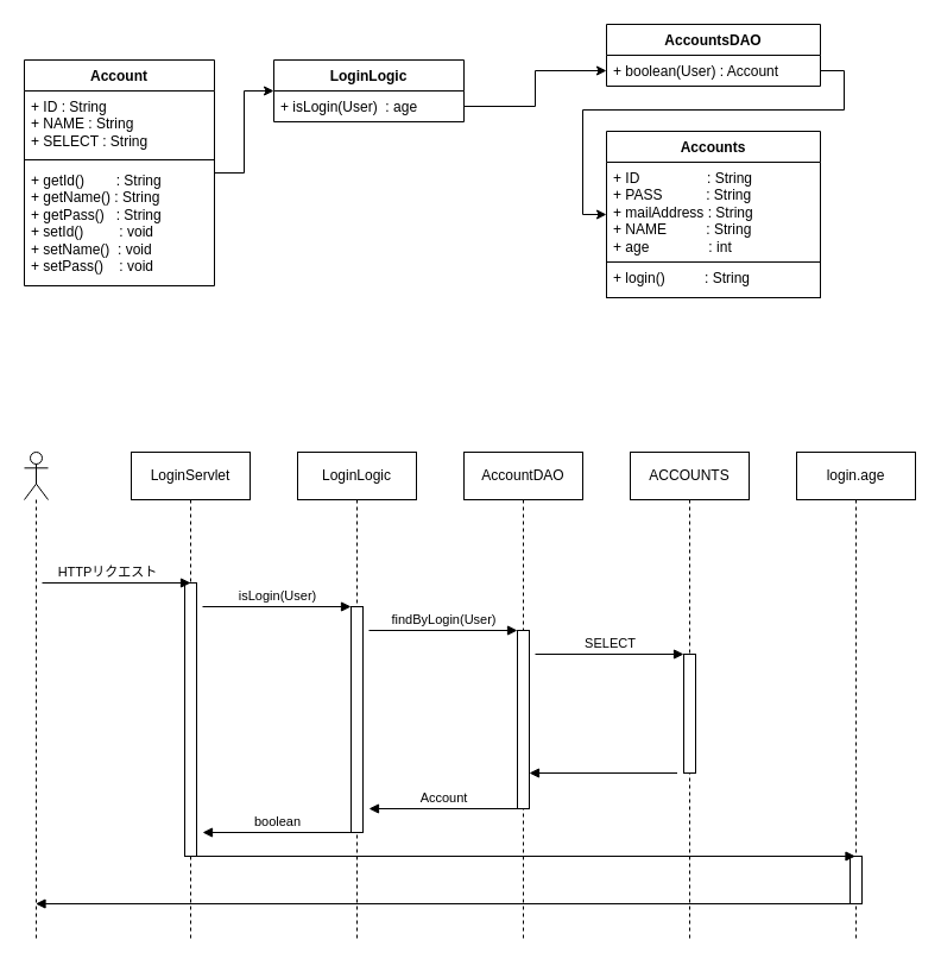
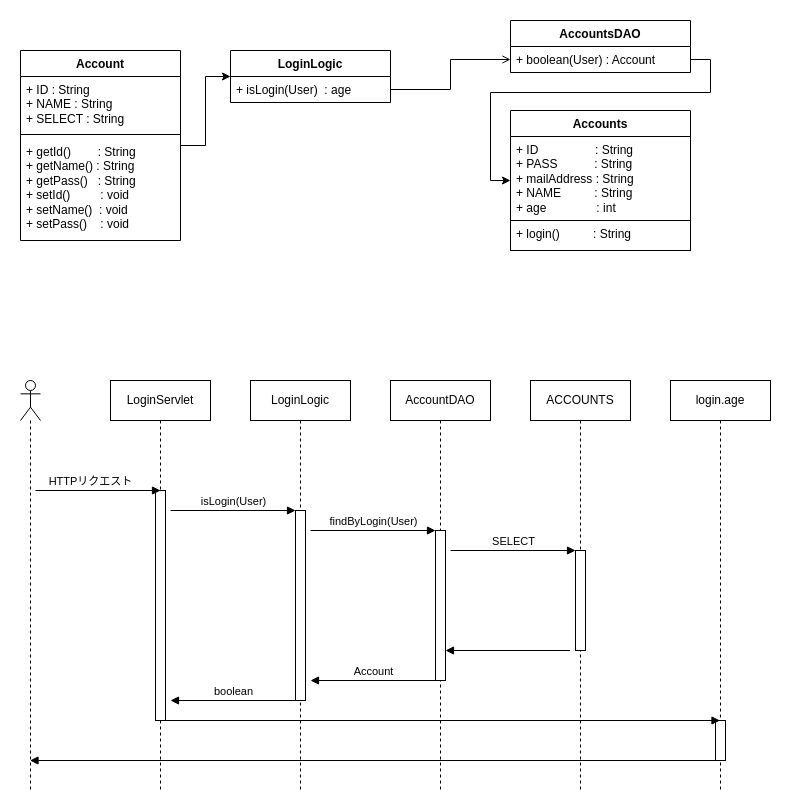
  <mxCell id="0" />
  <mxCell id="1" parent="0" />
  <mxCell id="2" style="edgeStyle=orthogonalEdgeStyle;rounded=0;orthogonalLoop=1;jettySize=auto;html=1;entryX=0;entryY=0.5;entryDx=0;entryDy=0;" edge="1" parent="1" source="3" target="7"><mxGeometry relative="1" as="geometry" /></mxCell>
  <mxCell id="3" value="Account" style="swimlane;fontStyle=1;align=center;verticalAlign=top;childLayout=stackLayout;horizontal=1;startSize=26;horizontalStack=0;resizeParent=1;resizeParentMax=0;resizeLast=0;collapsible=1;marginBottom=0;whiteSpace=wrap;html=1;" vertex="1" parent="1"><mxGeometry x="20" y="50" width="160" height="190" as="geometry" /></mxCell>
  <mxCell id="4" value="+ ID : String&lt;div&gt;+ NAME : String&lt;br&gt;&lt;/div&gt;&lt;div&gt;+ SELECT : String&lt;br&gt;&lt;/div&gt;" style="text;strokeColor=none;fillColor=none;align=left;verticalAlign=top;spacingLeft=4;spacingRight=4;overflow=hidden;rotatable=0;points=[[0,0.5],[1,0.5]];portConstraint=eastwest;whiteSpace=wrap;html=1;" vertex="1" parent="3"><mxGeometry y="26" width="160" height="54" as="geometry" /></mxCell>
  <mxCell id="5" value="" style="line;strokeWidth=1;fillColor=none;align=left;verticalAlign=middle;spacingTop=-1;spacingLeft=3;spacingRight=3;rotatable=0;labelPosition=right;points=[];portConstraint=eastwest;strokeColor=inherit;" vertex="1" parent="3"><mxGeometry y="80" width="160" height="8" as="geometry" /></mxCell>
  <mxCell id="6" value="+ getId()&amp;nbsp; &amp;nbsp; &amp;nbsp; &amp;nbsp; : String&lt;div&gt;+ getName() : String&lt;/div&gt;&lt;div&gt;+ getPass()&amp;nbsp; &amp;nbsp;: String&lt;/div&gt;&lt;div&gt;+ setId()&amp;nbsp; &amp;nbsp; &amp;nbsp; &amp;nbsp; &amp;nbsp;: void&lt;/div&gt;&lt;div&gt;+ setName()&amp;nbsp; : void&lt;/div&gt;&lt;div&gt;+ setPass()&amp;nbsp; &amp;nbsp; : void&lt;/div&gt;" style="text;strokeColor=none;fillColor=none;align=left;verticalAlign=top;spacingLeft=4;spacingRight=4;overflow=hidden;rotatable=0;points=[[0,0.5],[1,0.5]];portConstraint=eastwest;whiteSpace=wrap;html=1;" vertex="1" parent="3"><mxGeometry y="88" width="160" height="102" as="geometry" /></mxCell>
  <mxCell id="7" value="LoginLogic" style="swimlane;fontStyle=1;align=center;verticalAlign=top;childLayout=stackLayout;horizontal=1;startSize=26;horizontalStack=0;resizeParent=1;resizeParentMax=0;resizeLast=0;collapsible=1;marginBottom=0;whiteSpace=wrap;html=1;" vertex="1" parent="1"><mxGeometry x="230" y="50" width="160" height="52" as="geometry" /></mxCell>
  <mxCell id="8" value="+ isLogin(User)&amp;nbsp; : age" style="text;strokeColor=none;fillColor=none;align=left;verticalAlign=top;spacingLeft=4;spacingRight=4;overflow=hidden;rotatable=0;points=[[0,0.5],[1,0.5]];portConstraint=eastwest;whiteSpace=wrap;html=1;" vertex="1" parent="7"><mxGeometry y="26" width="160" height="26" as="geometry" /></mxCell>
  <mxCell id="9" value="AccountsDAO" style="swimlane;fontStyle=1;align=center;verticalAlign=top;childLayout=stackLayout;horizontal=1;startSize=26;horizontalStack=0;resizeParent=1;resizeParentMax=0;resizeLast=0;collapsible=1;marginBottom=0;whiteSpace=wrap;html=1;" vertex="1" parent="1"><mxGeometry x="510" y="20" width="180" height="52" as="geometry" /></mxCell>
  <mxCell id="10" value="+ boolean(User) : Account&amp;nbsp;" style="text;strokeColor=none;fillColor=none;align=left;verticalAlign=top;spacingLeft=4;spacingRight=4;overflow=hidden;rotatable=0;points=[[0,0.5],[1,0.5]];portConstraint=eastwest;whiteSpace=wrap;html=1;" vertex="1" parent="9"><mxGeometry y="26" width="180" height="26" as="geometry" /></mxCell>
  <mxCell id="11" value="Accounts" style="swimlane;fontStyle=1;align=center;verticalAlign=top;childLayout=stackLayout;horizontal=1;startSize=26;horizontalStack=0;resizeParent=1;resizeParentMax=0;resizeLast=0;collapsible=1;marginBottom=0;whiteSpace=wrap;html=1;" vertex="1" parent="1"><mxGeometry x="510" y="110" width="180" height="140" as="geometry" /></mxCell>
  <mxCell id="12" value="+ ID&amp;nbsp; &amp;nbsp; &amp;nbsp; &amp;nbsp; &amp;nbsp; &amp;nbsp; &amp;nbsp; &amp;nbsp; &amp;nbsp;: String&lt;div&gt;+ PASS&amp;nbsp; &amp;nbsp; &amp;nbsp; &amp;nbsp; &amp;nbsp; &amp;nbsp;: String&lt;/div&gt;&lt;div&gt;+ mailAddress : String&lt;/div&gt;&lt;div&gt;+ NAME&amp;nbsp; &amp;nbsp; &amp;nbsp; &amp;nbsp; &amp;nbsp; : String&lt;/div&gt;&lt;div&gt;+ age&amp;nbsp; &amp;nbsp; &amp;nbsp; &amp;nbsp; &amp;nbsp; &amp;nbsp; &amp;nbsp; &amp;nbsp;: int&lt;/div&gt;" style="text;strokeColor=none;fillColor=none;align=left;verticalAlign=top;spacingLeft=4;spacingRight=4;overflow=hidden;rotatable=0;points=[[0,0.5],[1,0.5]];portConstraint=eastwest;whiteSpace=wrap;html=1;" vertex="1" parent="11"><mxGeometry y="26" width="180" height="84" as="geometry" /></mxCell>
  <mxCell id="13" value="+ login()&amp;nbsp; &amp;nbsp; &amp;nbsp; &amp;nbsp; &amp;nbsp; : String" style="text;strokeColor=default;fillColor=none;align=left;verticalAlign=top;spacingLeft=4;spacingRight=4;overflow=hidden;rotatable=0;points=[[0,0.5],[1,0.5]];portConstraint=eastwest;whiteSpace=wrap;html=1;" vertex="1" parent="11"><mxGeometry y="110" width="180" height="30" as="geometry" /></mxCell>
- <mxCell id="14" style="edgeStyle=orthogonalEdgeStyle;rounded=0;orthogonalLoop=1;jettySize=auto;html=1;exitX=1;exitY=0.5;exitDx=0;exitDy=0;entryX=0;entryY=0.5;entryDx=0;entryDy=0;" edge="1" parent="1" source="8" target="10"><mxGeometry relative="1" as="geometry" /></mxCell>
+ <mxCell id="14" style="edgeStyle=orthogonalEdgeStyle;rounded=0;orthogonalLoop=1;jettySize=auto;html=1;exitX=1;exitY=0.5;exitDx=0;exitDy=0;entryX=0;entryY=0.5;entryDx=0;entryDy=0;endArrow=open;" edge="1" parent="1" source="8" target="10"><mxGeometry relative="1" as="geometry" /></mxCell>
  <mxCell id="15" style="edgeStyle=orthogonalEdgeStyle;rounded=0;orthogonalLoop=1;jettySize=auto;html=1;exitX=1;exitY=0.5;exitDx=0;exitDy=0;entryX=0;entryY=0.5;entryDx=0;entryDy=0;" edge="1" parent="1" source="10" target="11"><mxGeometry relative="1" as="geometry" /></mxCell>
  <mxCell id="16" value="" style="shape=umlLifeline;perimeter=lifelinePerimeter;whiteSpace=wrap;html=1;container=1;dropTarget=0;collapsible=0;recursiveResize=0;outlineConnect=0;portConstraint=eastwest;newEdgeStyle={&quot;curved&quot;:0,&quot;rounded&quot;:0};participant=umlActor;" vertex="1" parent="1"><mxGeometry x="20" y="380" width="20" height="410" as="geometry" /></mxCell>
  <mxCell id="17" value="LoginServlet" style="shape=umlLifeline;perimeter=lifelinePerimeter;whiteSpace=wrap;html=1;container=1;dropTarget=0;collapsible=0;recursiveResize=0;outlineConnect=0;portConstraint=eastwest;newEdgeStyle={&quot;curved&quot;:0,&quot;rounded&quot;:0};" vertex="1" parent="1"><mxGeometry x="110" y="380" width="100" height="410" as="geometry" /></mxCell>
  <mxCell id="18" value="" style="html=1;points=[[0,0,0,0,5],[0,1,0,0,-5],[1,0,0,0,5],[1,1,0,0,-5]];perimeter=orthogonalPerimeter;outlineConnect=0;targetShapes=umlLifeline;portConstraint=eastwest;newEdgeStyle={&quot;curved&quot;:0,&quot;rounded&quot;:0};" vertex="1" parent="17"><mxGeometry x="45" y="110" width="10" height="230" as="geometry" /></mxCell>
  <mxCell id="19" value="LoginLogic" style="shape=umlLifeline;perimeter=lifelinePerimeter;whiteSpace=wrap;html=1;container=1;dropTarget=0;collapsible=0;recursiveResize=0;outlineConnect=0;portConstraint=eastwest;newEdgeStyle={&quot;curved&quot;:0,&quot;rounded&quot;:0};" vertex="1" parent="1"><mxGeometry x="250" y="380" width="100" height="410" as="geometry" /></mxCell>
  <mxCell id="20" value="" style="html=1;points=[[0,0,0,0,5],[0,1,0,0,-5],[1,0,0,0,5],[1,1,0,0,-5]];perimeter=orthogonalPerimeter;outlineConnect=0;targetShapes=umlLifeline;portConstraint=eastwest;newEdgeStyle={&quot;curved&quot;:0,&quot;rounded&quot;:0};" vertex="1" parent="19"><mxGeometry x="45" y="130" width="10" height="190" as="geometry" /></mxCell>
  <mxCell id="21" value="AccountDAO" style="shape=umlLifeline;perimeter=lifelinePerimeter;whiteSpace=wrap;html=1;container=1;dropTarget=0;collapsible=0;recursiveResize=0;outlineConnect=0;portConstraint=eastwest;newEdgeStyle={&quot;curved&quot;:0,&quot;rounded&quot;:0};" vertex="1" parent="1"><mxGeometry x="390" y="380" width="100" height="410" as="geometry" /></mxCell>
  <mxCell id="22" value="" style="html=1;points=[[0,0,0,0,5],[0,1,0,0,-5],[1,0,0,0,5],[1,1,0,0,-5]];perimeter=orthogonalPerimeter;outlineConnect=0;targetShapes=umlLifeline;portConstraint=eastwest;newEdgeStyle={&quot;curved&quot;:0,&quot;rounded&quot;:0};" vertex="1" parent="21"><mxGeometry x="45" y="150" width="10" height="150" as="geometry" /></mxCell>
  <mxCell id="23" value="ACCOUNTS" style="shape=umlLifeline;perimeter=lifelinePerimeter;whiteSpace=wrap;html=1;container=1;dropTarget=0;collapsible=0;recursiveResize=0;outlineConnect=0;portConstraint=eastwest;newEdgeStyle={&quot;curved&quot;:0,&quot;rounded&quot;:0};" vertex="1" parent="1"><mxGeometry x="530" y="380" width="100" height="410" as="geometry" /></mxCell>
  <mxCell id="24" value="" style="html=1;points=[[0,0,0,0,5],[0,1,0,0,-5],[1,0,0,0,5],[1,1,0,0,-5]];perimeter=orthogonalPerimeter;outlineConnect=0;targetShapes=umlLifeline;portConstraint=eastwest;newEdgeStyle={&quot;curved&quot;:0,&quot;rounded&quot;:0};" vertex="1" parent="23"><mxGeometry x="45" y="170" width="10" height="100" as="geometry" /></mxCell>
  <mxCell id="25" value="HTTPリクエスト" style="html=1;verticalAlign=bottom;endArrow=block;curved=0;rounded=0;" edge="1" parent="1"><mxGeometry x="-0.12" width="80" relative="1" as="geometry"><mxPoint x="35" y="490" as="sourcePoint" /><mxPoint x="160" y="490" as="targetPoint" /><mxPoint as="offset" /></mxGeometry></mxCell>
  <mxCell id="26" value="isLogin(User)" style="html=1;verticalAlign=bottom;endArrow=block;curved=0;rounded=0;" edge="1" parent="1"><mxGeometry width="80" relative="1" as="geometry"><mxPoint x="170" y="510" as="sourcePoint" /><mxPoint x="295" y="510" as="targetPoint" /></mxGeometry></mxCell>
  <mxCell id="27" value="findByLogin(User)" style="html=1;verticalAlign=bottom;endArrow=block;curved=0;rounded=0;" edge="1" parent="1"><mxGeometry width="80" relative="1" as="geometry"><mxPoint x="310" y="530" as="sourcePoint" /><mxPoint x="435" y="530" as="targetPoint" /></mxGeometry></mxCell>
  <mxCell id="28" value="SELECT" style="html=1;verticalAlign=bottom;endArrow=block;curved=0;rounded=0;" edge="1" parent="1"><mxGeometry width="80" relative="1" as="geometry"><mxPoint x="450" y="550" as="sourcePoint" /><mxPoint x="575" y="550" as="targetPoint" /></mxGeometry></mxCell>
  <mxCell id="29" value="&lt;span style=&quot;color: rgba(0, 0, 0, 0); font-family: monospace; font-size: 0px; text-align: start; background-color: rgb(251, 251, 251);&quot;&gt;%3CmxGraphModel%3E%3Croot%3E%3CmxCell%20id%3D%220%22%2F%3E%3CmxCell%20id%3D%221%22%20parent%3D%220%22%2F%3E%3CmxCell%20id%3D%222%22%20value%3D%22dispatch%22%20style%3D%22html%3D1%3BverticalAlign%3Dbottom%3BendArrow%3Dblock%3Bcurved%3D0%3Brounded%3D0%3B%22%20edge%3D%221%22%20parent%3D%221%22%3E%3CmxGeometry%20width%3D%2280%22%20relative%3D%221%22%20as%3D%22geometry%22%3E%3CmxPoint%20x%3D%22599.5%22%20y%3D%22660%22%20as%3D%22sourcePoint%22%2F%3E%3CmxPoint%20x%3D%22475%22%20y%3D%22660%22%20as%3D%22targetPoint%22%2F%3E%3C%2FmxGeometry%3E%3C%2FmxCell%3E%3C%2Froot%3E%3C%2FmxGraphModel%3E&lt;/span&gt;" style="html=1;verticalAlign=bottom;endArrow=block;curved=0;rounded=0;" edge="1" parent="1" target="22"><mxGeometry width="80" relative="1" as="geometry"><mxPoint x="569.5" y="650" as="sourcePoint" /><mxPoint x="510" y="650" as="targetPoint" /></mxGeometry></mxCell>
  <mxCell id="30" value="Account&lt;span style=&quot;color: rgba(0, 0, 0, 0); font-family: monospace; font-size: 0px; text-align: start; background-color: rgb(251, 251, 251);&quot;&gt;%3CmxGraphModel%3E%3Croot%3E%3CmxCell%20id%3D%220%22%2F%3E%3CmxCell%20id%3D%221%22%20parent%3D%220%22%2F%3E%3CmxCell%20id%3D%222%22%20value%3D%22dispatch%22%20style%3D%22html%3D1%3BverticalAlign%3Dbottom%3BendArrow%3Dblock%3Bcurved%3D0%3Brounded%3D0%3B%22%20edge%3D%221%22%20parent%3D%221%22%3E%3CmxGeometry%20width%3D%2280%22%20relative%3D%221%22%20as%3D%22geometry%22%3E%3CmxPoint%20x%3D%22599.5%22%20y%3D%22660%22%20as%3D%22sourcePoint%22%2F%3E%3CmxPoint%20x%3D%22475%22%20y%3D%22660%22%20as%3D%22targetPoint%22%2F%3E%3C%2FmxGeometry%3E%3C%2FmxCell%3E%3C%2Froot%3E%3C%2FmxGraphModel%3E&lt;/span&gt;" style="html=1;verticalAlign=bottom;endArrow=block;curved=0;rounded=0;" edge="1" parent="1"><mxGeometry width="80" relative="1" as="geometry"><mxPoint x="434.5" y="680" as="sourcePoint" /><mxPoint x="310" y="680" as="targetPoint" /></mxGeometry></mxCell>
  <mxCell id="31" value="boolean" style="html=1;verticalAlign=bottom;endArrow=block;curved=0;rounded=0;" edge="1" parent="1"><mxGeometry width="80" relative="1" as="geometry"><mxPoint x="294.5" y="700" as="sourcePoint" /><mxPoint x="170" y="700" as="targetPoint" /></mxGeometry></mxCell>
  <mxCell id="32" value="login.age" style="shape=umlLifeline;perimeter=lifelinePerimeter;whiteSpace=wrap;html=1;container=1;dropTarget=0;collapsible=0;recursiveResize=0;outlineConnect=0;portConstraint=eastwest;newEdgeStyle={&quot;curved&quot;:0,&quot;rounded&quot;:0};" vertex="1" parent="1"><mxGeometry x="670" y="380" width="100" height="410" as="geometry" /></mxCell>
  <mxCell id="33" value="" style="html=1;points=[[0,0,0,0,5],[0,1,0,0,-5],[1,0,0,0,5],[1,1,0,0,-5]];perimeter=orthogonalPerimeter;outlineConnect=0;targetShapes=umlLifeline;portConstraint=eastwest;newEdgeStyle={&quot;curved&quot;:0,&quot;rounded&quot;:0};" vertex="1" parent="32"><mxGeometry x="45" y="340" width="10" height="40" as="geometry" /></mxCell>
  <mxCell id="34" value="" style="html=1;verticalAlign=bottom;endArrow=block;curved=0;rounded=0;" edge="1" parent="1" target="32"><mxGeometry x="-0.12" width="80" relative="1" as="geometry"><mxPoint x="160" y="720" as="sourcePoint" /><mxPoint x="285" y="720" as="targetPoint" /><mxPoint as="offset" /></mxGeometry></mxCell>
  <mxCell id="35" value="&lt;span style=&quot;color: rgba(0, 0, 0, 0); font-family: monospace; font-size: 0px; text-align: start; background-color: rgb(251, 251, 251);&quot;&gt;%3CmxGraphModel%3E%3Croot%3E%3CmxCell%20id%3D%220%22%2F%3E%3CmxCell%20id%3D%221%22%20parent%3D%220%22%2F%3E%3CmxCell%20id%3D%222%22%20value%3D%22dispatch%22%20style%3D%22html%3D1%3BverticalAlign%3Dbottom%3BendArrow%3Dblock%3Bcurved%3D0%3Brounded%3D0%3B%22%20edge%3D%221%22%20parent%3D%221%22%3E%3CmxGeometry%20width%3D%2280%22%20relative%3D%221%22%20as%3D%22geometry%22%3E%3CmxPoint%20x%3D%22599.5%22%20y%3D%22660%22%20as%3D%22sourcePoint%22%2F%3E%3CmxPoint%20x%3D%22475%22%20y%3D%22660%22%20as%3D%22targetPoint%22%2F%3E%3C%2FmxGeometry%3E%3C%2FmxCell%3E%3C%2Froot%3E%3C%2FmxGraphModel%3E&lt;/span&gt;" style="html=1;verticalAlign=bottom;endArrow=block;curved=0;rounded=0;" edge="1" parent="1" target="16"><mxGeometry width="80" relative="1" as="geometry"><mxPoint x="714.5" y="760" as="sourcePoint" /><mxPoint x="590" y="760" as="targetPoint" /></mxGeometry></mxCell>
